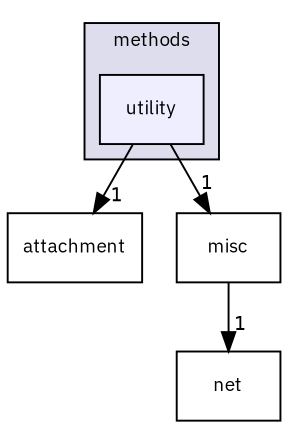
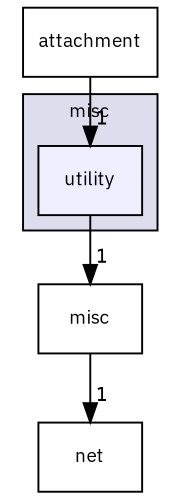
  digraph {
    compound=true
    fontname="IBM Plex Sans"
    node [fontname="IBM Plex Sans" fontsize=10 shape=box]
    edge [fontname="IBM Plex Sans" headlabel=1 labeldistance=1.5 labelfontname=Helvetica labelfontsize=10]
    n1 [fillcolor="#eeeeff" label=utility pencolor=black style=filled]
    n2 [label=attachment]
    n3 [label=misc]
    n4 [label=net]
    subgraph cluster_1 {
      bgcolor="#ddddee"
      fontsize=10
-     label=methods
+     label=misc
      pencolor=black
      n1
    }
-   n1 -> n2
+   n2 -> n1
    n1 -> n3
    n3 -> n4
  }
